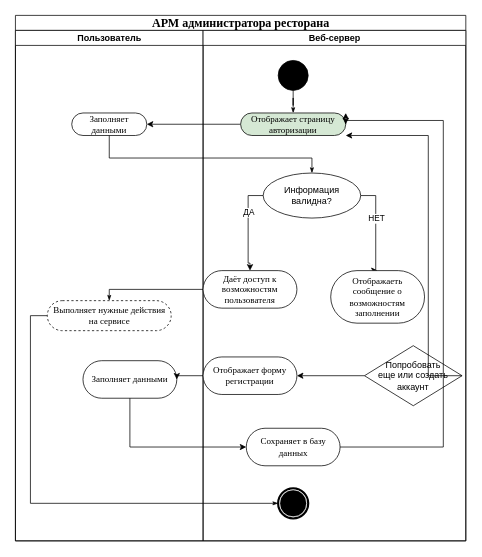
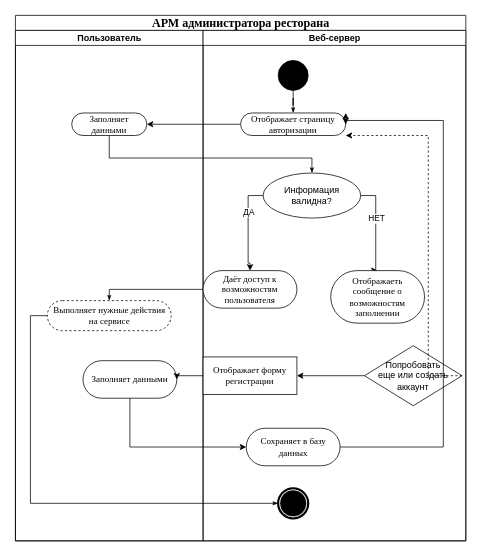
  <mxCell id="0" />
  <mxCell id="1" parent="0" />
  <mxCell id="2" value="&lt;span style=&quot;font-size:12.0pt;mso-bidi-font-size:&lt;br/&gt;14.0pt;font-family:&amp;quot;Times New Roman&amp;quot;,serif;mso-fareast-font-family:Arial;&lt;br/&gt;mso-bidi-font-family:Arial;mso-ansi-language:#0019;mso-fareast-language:RU;&lt;br/&gt;mso-bidi-language:AR-SA&quot; lang=&quot;ru&quot;&gt;АРМ администратора ресторана&lt;/span&gt;" style="swimlane;html=1;childLayout=stackLayout;startSize=20;rounded=0;shadow=0;comic=0;labelBackgroundColor=none;strokeWidth=1;fontFamily=Verdana;fontSize=12;align=center;" vertex="1" parent="1"><mxGeometry x="20" y="20" width="600" height="700" as="geometry" /></mxCell>
  <mxCell id="3" value="Пользователь" style="swimlane;html=1;startSize=20;" vertex="1" parent="2"><mxGeometry y="20" width="250" height="680" as="geometry" /></mxCell>
  <mxCell id="4" value="Выполняет нужные действия на сервисе" style="rounded=1;whiteSpace=wrap;html=1;shadow=0;comic=0;labelBackgroundColor=none;strokeWidth=1;fontFamily=Verdana;fontSize=12;align=center;arcSize=50;dashed=1;" vertex="1" parent="3"><mxGeometry x="42.5" y="360" width="165" height="40" as="geometry" /></mxCell>
  <mxCell id="5" value="Заполняет данными" style="rounded=1;whiteSpace=wrap;html=1;shadow=0;comic=0;labelBackgroundColor=none;strokeWidth=1;fontFamily=Verdana;fontSize=12;align=center;arcSize=50;" vertex="1" parent="3"><mxGeometry x="75" y="110" width="100" height="30" as="geometry" /></mxCell>
  <mxCell id="6" value="Заполняет данными" style="rounded=1;whiteSpace=wrap;html=1;shadow=0;comic=0;labelBackgroundColor=none;strokeWidth=1;fontFamily=Verdana;fontSize=12;align=center;arcSize=50;" vertex="1" parent="3"><mxGeometry x="90" y="440" width="125" height="50" as="geometry" /></mxCell>
  <mxCell id="7" style="rounded=0;html=1;labelBackgroundColor=none;startArrow=none;startFill=0;startSize=5;endArrow=classicThin;endFill=1;endSize=5;jettySize=auto;orthogonalLoop=1;strokeWidth=1;fontFamily=Verdana;fontSize=12;entryX=0.5;entryY=0;entryDx=0;entryDy=0;" edge="1" parent="2" source="5" target="19"><mxGeometry relative="1" as="geometry"><Array as="points"><mxPoint x="125" y="190" /><mxPoint x="395" y="190" /></Array></mxGeometry></mxCell>
  <mxCell id="8" style="edgeStyle=orthogonalEdgeStyle;rounded=0;orthogonalLoop=1;jettySize=auto;html=1;exitX=0;exitY=0.5;exitDx=0;exitDy=0;entryX=1;entryY=0.5;entryDx=0;entryDy=0;" edge="1" parent="2" source="12" target="5"><mxGeometry relative="1" as="geometry" /></mxCell>
  <mxCell id="9" value="Веб-сервер" style="swimlane;html=1;startSize=20;" vertex="1" parent="2"><mxGeometry x="250" y="20" width="350" height="680" as="geometry" /></mxCell>
  <mxCell id="10" style="edgeStyle=orthogonalEdgeStyle;rounded=0;html=1;labelBackgroundColor=none;startArrow=none;startFill=0;startSize=5;endArrow=classicThin;endFill=1;endSize=5;jettySize=auto;orthogonalLoop=1;strokeWidth=1;fontFamily=Verdana;fontSize=12" edge="1" parent="9" source="11" target="12"><mxGeometry relative="1" as="geometry" /></mxCell>
  <mxCell id="11" value="" style="ellipse;whiteSpace=wrap;html=1;rounded=0;shadow=0;comic=0;labelBackgroundColor=none;strokeWidth=1;fillColor=#000000;fontFamily=Verdana;fontSize=12;align=center;" vertex="1" parent="9"><mxGeometry x="100" y="40" width="40" height="40" as="geometry" /></mxCell>
- <mxCell id="12" value="Отображает страницу авторизации" style="rounded=1;whiteSpace=wrap;html=1;shadow=0;comic=0;labelBackgroundColor=none;strokeWidth=1;fontFamily=Verdana;fontSize=12;align=center;arcSize=50;fillColor=#d5e8d4;" vertex="1" parent="9"><mxGeometry x="50" y="110" width="140" height="30" as="geometry" /></mxCell>
+ <mxCell id="12" value="Отображает страницу авторизации" style="rounded=1;whiteSpace=wrap;html=1;shadow=0;comic=0;labelBackgroundColor=none;strokeWidth=1;fontFamily=Verdana;fontSize=12;align=center;arcSize=50;" vertex="1" parent="9"><mxGeometry x="50" y="110" width="140" height="30" as="geometry" /></mxCell>
  <mxCell id="13" value="Даёт доступ к возможностям пользователя" style="rounded=1;whiteSpace=wrap;html=1;shadow=0;comic=0;labelBackgroundColor=none;strokeWidth=1;fontFamily=Verdana;fontSize=12;align=center;arcSize=50;" vertex="1" parent="9"><mxGeometry y="320" width="125" height="50" as="geometry" /></mxCell>
  <mxCell id="14" style="edgeStyle=orthogonalEdgeStyle;rounded=0;orthogonalLoop=1;jettySize=auto;html=1;exitX=0;exitY=0.5;exitDx=0;exitDy=0;entryX=0.5;entryY=0;entryDx=0;entryDy=0;" edge="1" parent="9" source="19" target="13"><mxGeometry relative="1" as="geometry"><mxPoint x="35" y="290" as="targetPoint" /><Array as="points"><mxPoint x="60" y="220" /><mxPoint x="60" y="310" /><mxPoint x="63" y="310" /></Array></mxGeometry></mxCell>
  <mxCell id="15" value="ДА" style="edgeLabel;html=1;align=center;verticalAlign=middle;resizable=0;points=[];" vertex="1" connectable="0" parent="14"><mxGeometry x="-0.308" relative="1" as="geometry"><mxPoint as="offset" /></mxGeometry></mxCell>
  <mxCell id="16" value="" style="shape=mxgraph.bpmn.shape;html=1;verticalLabelPosition=bottom;labelBackgroundColor=#ffffff;verticalAlign=top;perimeter=ellipsePerimeter;outline=end;symbol=terminate;rounded=0;shadow=0;comic=0;strokeWidth=1;fontFamily=Verdana;fontSize=12;align=center;" vertex="1" parent="9"><mxGeometry x="100" y="610" width="40" height="40" as="geometry" /></mxCell>
  <mxCell id="17" style="edgeStyle=orthogonalEdgeStyle;rounded=0;orthogonalLoop=1;jettySize=auto;html=1;exitX=1;exitY=0.5;exitDx=0;exitDy=0;entryX=0.5;entryY=0;entryDx=0;entryDy=0;" edge="1" parent="9" source="19" target="20"><mxGeometry relative="1" as="geometry"><Array as="points"><mxPoint x="230" y="220" /><mxPoint x="230" y="320" /></Array></mxGeometry></mxCell>
  <mxCell id="18" value="НЕТ" style="edgeLabel;html=1;align=center;verticalAlign=middle;resizable=0;points=[];" vertex="1" connectable="0" parent="17"><mxGeometry x="-0.179" relative="1" as="geometry"><mxPoint as="offset" /></mxGeometry></mxCell>
  <mxCell id="19" value="Информация валидна?" style="ellipse;whiteSpace=wrap;html=1;fillColor=none;" vertex="1" parent="9"><mxGeometry x="80" y="190" width="130" height="60" as="geometry" /></mxCell>
  <mxCell id="20" value="Отображаеть сообщение о возможностям заполнении" style="rounded=1;whiteSpace=wrap;html=1;shadow=0;comic=0;labelBackgroundColor=none;strokeWidth=1;fontFamily=Verdana;fontSize=12;align=center;arcSize=50;" vertex="1" parent="9"><mxGeometry x="170" y="320" width="125" height="70" as="geometry" /></mxCell>
- <mxCell id="21" style="edgeStyle=orthogonalEdgeStyle;rounded=0;orthogonalLoop=1;jettySize=auto;html=1;exitX=1;exitY=0.5;exitDx=0;exitDy=0;entryX=1;entryY=1;entryDx=0;entryDy=0;" edge="1" parent="9" source="22" target="12"><mxGeometry relative="1" as="geometry"><Array as="points"><mxPoint x="300" y="460" /><mxPoint x="300" y="140" /></Array></mxGeometry></mxCell>
+ <mxCell id="21" style="edgeStyle=orthogonalEdgeStyle;rounded=0;orthogonalLoop=1;jettySize=auto;html=1;exitX=1;exitY=0.5;exitDx=0;exitDy=0;entryX=1;entryY=1;entryDx=0;entryDy=0;dashed=1;" edge="1" parent="9" source="22" target="12"><mxGeometry relative="1" as="geometry"><Array as="points"><mxPoint x="300" y="460" /><mxPoint x="300" y="140" /></Array></mxGeometry></mxCell>
  <mxCell id="22" value="Попробовать &lt;br&gt;еще&amp;nbsp;или создать аккаунт" style="rhombus;whiteSpace=wrap;html=1;fillColor=none;" vertex="1" parent="9"><mxGeometry x="215" y="420" width="130" height="80" as="geometry" /></mxCell>
  <mxCell id="23" value="" style="edgeStyle=orthogonalEdgeStyle;rounded=0;orthogonalLoop=1;jettySize=auto;html=1;" edge="1" parent="9" source="22" target="24"><mxGeometry relative="1" as="geometry" /></mxCell>
- <mxCell id="24" value="Отображает форму регистрации" style="rounded=1;whiteSpace=wrap;html=1;shadow=0;comic=0;labelBackgroundColor=none;strokeWidth=1;fontFamily=Verdana;fontSize=12;align=center;arcSize=50;" vertex="1" parent="9"><mxGeometry y="435" width="125" height="50" as="geometry" /></mxCell>
+ <mxCell id="24" value="Отображает форму регистрации" style="whiteSpace=wrap;html=1;shadow=0;comic=0;labelBackgroundColor=none;strokeWidth=1;fontFamily=Verdana;fontSize=12;align=center;arcSize=50;rounded=0;" vertex="1" parent="9"><mxGeometry y="435" width="125" height="50" as="geometry" /></mxCell>
  <mxCell id="25" style="edgeStyle=orthogonalEdgeStyle;rounded=0;orthogonalLoop=1;jettySize=auto;html=1;exitX=1;exitY=0.5;exitDx=0;exitDy=0;entryX=1;entryY=0.5;entryDx=0;entryDy=0;" edge="1" parent="9" source="26" target="12"><mxGeometry relative="1" as="geometry"><Array as="points"><mxPoint x="320" y="555" /><mxPoint x="320" y="120" /><mxPoint x="190" y="120" /></Array></mxGeometry></mxCell>
  <mxCell id="26" value="Сохраняет в базу данных" style="rounded=1;whiteSpace=wrap;html=1;shadow=0;comic=0;labelBackgroundColor=none;strokeWidth=1;fontFamily=Verdana;fontSize=12;align=center;arcSize=50;" vertex="1" parent="9"><mxGeometry x="57.5" y="530" width="125" height="50" as="geometry" /></mxCell>
  <mxCell id="27" style="edgeStyle=orthogonalEdgeStyle;rounded=0;orthogonalLoop=1;jettySize=auto;html=1;exitX=1;exitY=0.5;exitDx=0;exitDy=0;entryX=1;entryY=0;entryDx=0;entryDy=0;" edge="1" parent="9" source="12" target="12"><mxGeometry relative="1" as="geometry" /></mxCell>
  <mxCell id="28" style="edgeStyle=none;rounded=0;html=1;labelBackgroundColor=none;startArrow=none;startFill=0;startSize=5;endArrow=classicThin;endFill=1;endSize=5;jettySize=auto;orthogonalLoop=1;strokeWidth=1;fontFamily=Verdana;fontSize=12;exitX=0;exitY=0.5;exitDx=0;exitDy=0;" edge="1" parent="2" source="13" target="4"><mxGeometry relative="1" as="geometry"><mxPoint x="154.643" y="560" as="sourcePoint" /><Array as="points"><mxPoint x="125" y="365" /></Array></mxGeometry></mxCell>
  <mxCell id="29" style="edgeStyle=none;rounded=0;html=1;labelBackgroundColor=none;startArrow=none;startFill=0;startSize=5;endArrow=classicThin;endFill=1;endSize=5;jettySize=auto;orthogonalLoop=1;strokeWidth=1;fontFamily=Verdana;fontSize=12;exitX=0;exitY=0.5;exitDx=0;exitDy=0;" edge="1" parent="2" source="4" target="16"><mxGeometry relative="1" as="geometry"><mxPoint x="370" y="860" as="sourcePoint" /><Array as="points"><mxPoint x="20" y="400" /><mxPoint x="20" y="650" /></Array></mxGeometry></mxCell>
  <mxCell id="30" style="edgeStyle=orthogonalEdgeStyle;rounded=0;orthogonalLoop=1;jettySize=auto;html=1;exitX=0;exitY=0.5;exitDx=0;exitDy=0;entryX=1;entryY=0.5;entryDx=0;entryDy=0;" edge="1" parent="2" source="24" target="6"><mxGeometry relative="1" as="geometry" /></mxCell>
  <mxCell id="31" style="edgeStyle=orthogonalEdgeStyle;rounded=0;orthogonalLoop=1;jettySize=auto;html=1;exitX=0.5;exitY=1;exitDx=0;exitDy=0;entryX=0;entryY=0.5;entryDx=0;entryDy=0;" edge="1" parent="2" source="6" target="26"><mxGeometry relative="1" as="geometry" /></mxCell>
